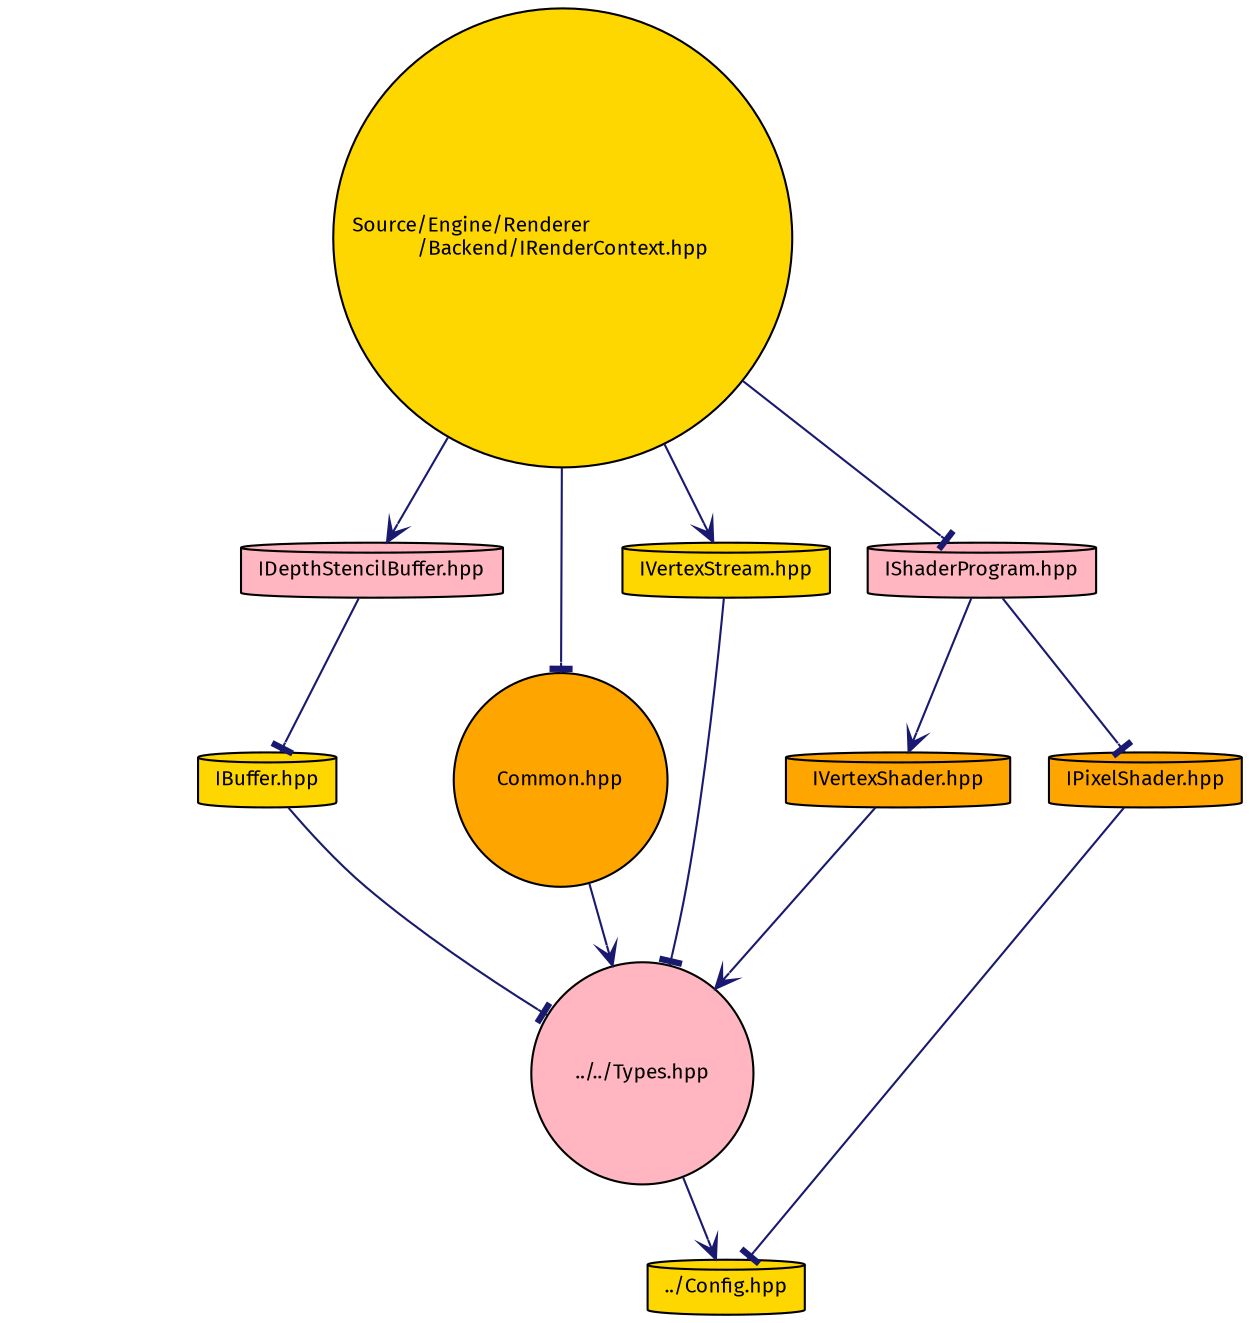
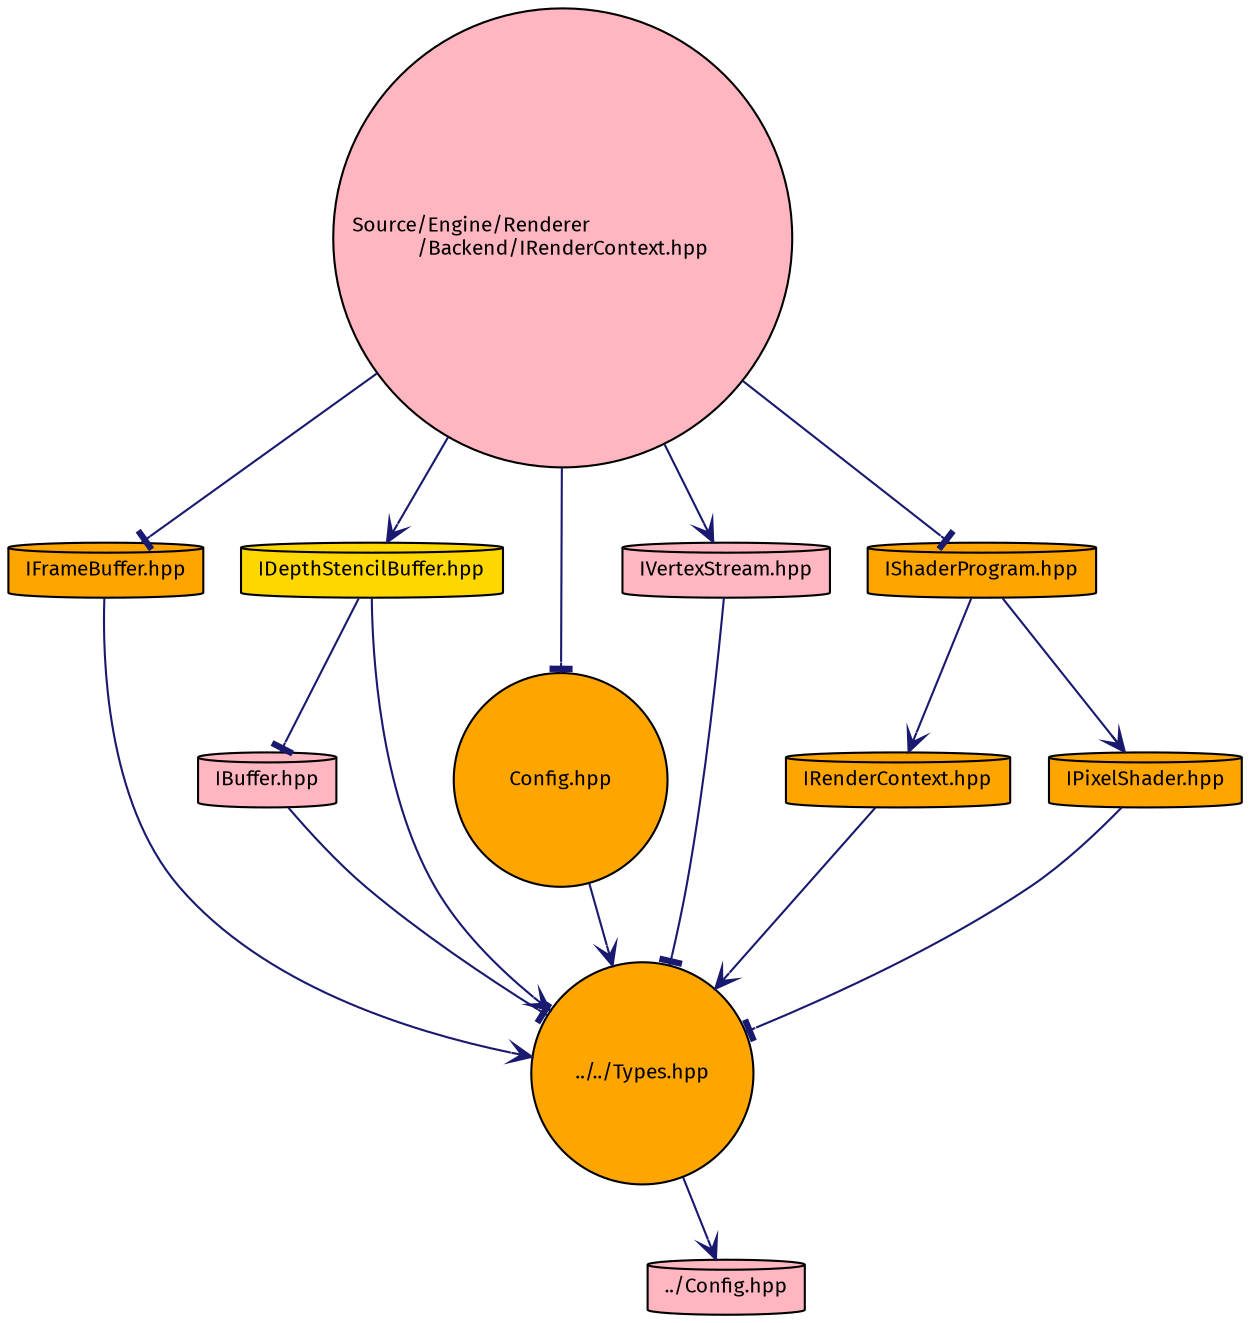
  digraph {
    fontname="Fira Sans"
    node [color=black fillcolor=orange fontname="Fira Sans" fontsize=10 shape=cylinder style=filled]
    edge [arrowhead=tee color=midnightblue fontname="Fira Sans" fontsize=10 labelfontname=Helvetica labelfontsize=10 style=solid]
-   n1 [fillcolor=gold fontcolor=black height=0.2 label="Source/Engine/Renderer\l/Backend/IRenderContext.hpp" shape=circle width=0.4]
-   n2 [height=0.2 label="Common.hpp" shape=circle width=0.4]
-   n4 [fillcolor=lightpink height=0.2 label="IDepthStencilBuffer.hpp" width=0.4]
-   n5 [fillcolor=lightpink height=0.2 label="IShaderProgram.hpp" width=0.4]
-   n6 [fillcolor=gold height=0.2 label="IVertexStream.hpp" width=0.4]
-   n7 [fillcolor=lightpink height=0.2 label="../../Types.hpp" shape=circle width=0.4]
-   n8 [fillcolor=gold height=0.2 label="IBuffer.hpp" width=0.4]
-   n9 [height=0.2 label="IVertexShader.hpp" width=0.4]
+   n1 [fillcolor=lightpink fontcolor=black height=0.2 label="Source/Engine/Renderer\l/Backend/IRenderContext.hpp" shape=circle width=0.4]
+   n2 [height=0.2 label="Config.hpp" shape=circle width=0.4]
+   n3 [height=0.2 label="IFrameBuffer.hpp" width=0.4]
+   n4 [fillcolor=gold height=0.2 label="IDepthStencilBuffer.hpp" width=0.4]
+   n5 [height=0.2 label="IShaderProgram.hpp" width=0.4]
+   n6 [fillcolor=lightpink height=0.2 label="IVertexStream.hpp" width=0.4]
+   n7 [height=0.2 label="../../Types.hpp" shape=circle width=0.4]
+   n8 [fillcolor=lightpink height=0.2 label="IBuffer.hpp" width=0.4]
+   n9 [height=0.2 label="IRenderContext.hpp" width=0.4]
    n10 [height=0.2 label="IPixelShader.hpp" width=0.4]
-   n11 [fillcolor=gold height=0.2 label="../Config.hpp" width=0.4]
+   n11 [fillcolor=lightpink height=0.2 label="../Config.hpp" width=0.4]
    n1 -> n2
+   n1 -> n3
    n1 -> n4 [arrowhead=vee]
    n1 -> n5
    n1 -> n6 [arrowhead=vee]
    n2 -> n7 [arrowhead=vee]
+   n3 -> n7 [arrowhead=vee]
+   n4 -> n7 [arrowhead=vee]
    n4 -> n8
    n5 -> n9 [arrowhead=vee]
-   n5 -> n10
+   n5 -> n10 [arrowhead=vee]
    n6 -> n7
    n7 -> n11 [arrowhead=vee]
    n8 -> n7
    n9 -> n7 [arrowhead=vee]
-   n10 -> n11
+   n10 -> n7
  }
